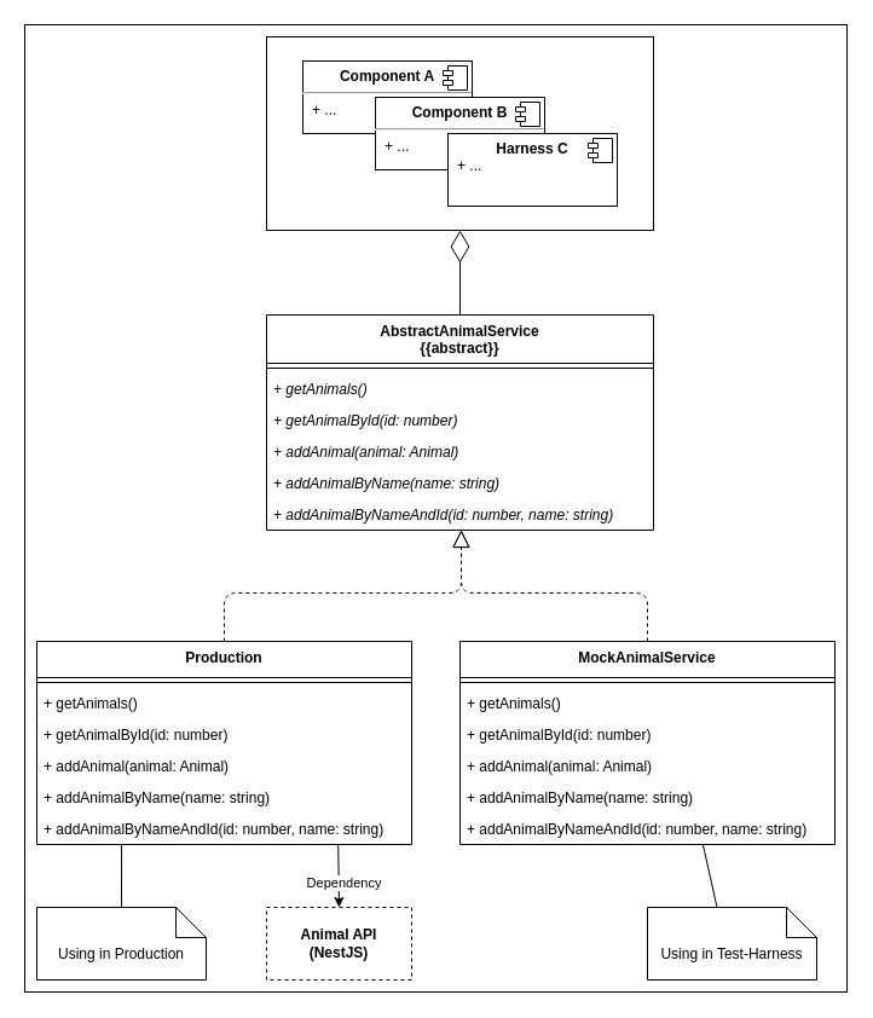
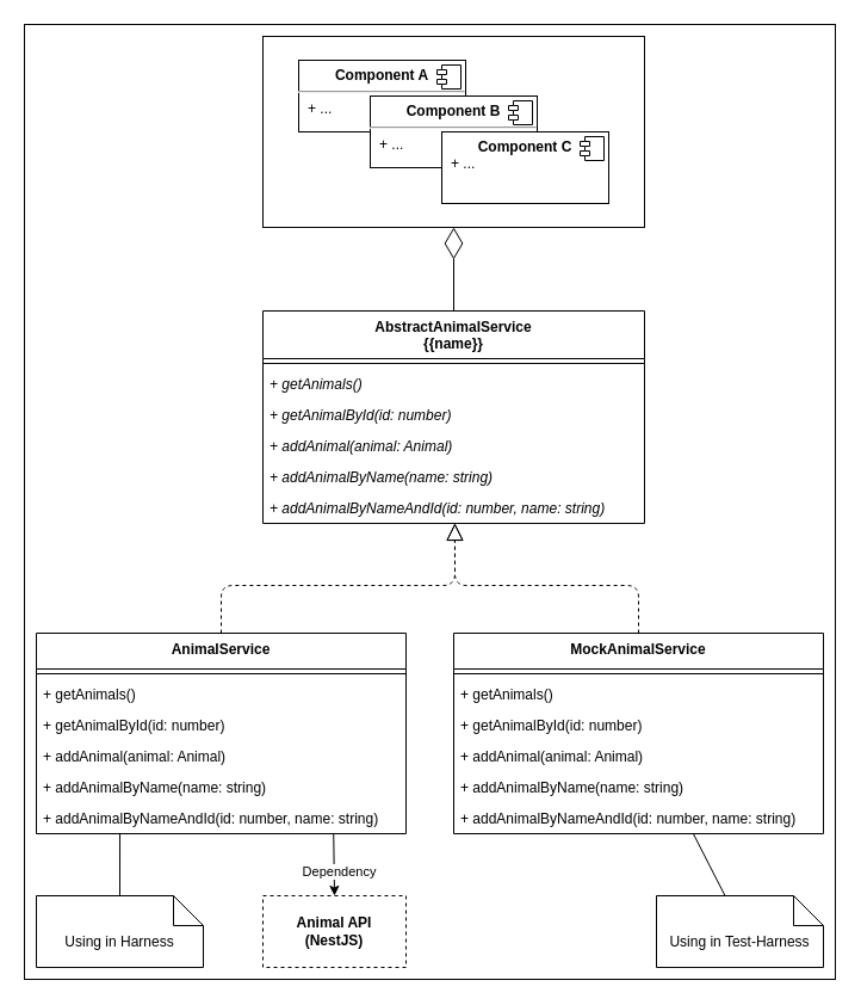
  <mxCell id="0" />
  <mxCell id="1" parent="0" />
  <mxCell id="2" value="" style="rounded=0;whiteSpace=wrap;html=1;" parent="1" vertex="1"><mxGeometry y="20" width="680" height="800" as="geometry" x="20" /></mxCell>
  <mxCell id="3" value="" style="rounded=0;whiteSpace=wrap;html=1;" vertex="1" parent="1"><mxGeometry x="220" y="30" width="320" height="160" as="geometry" /></mxCell>
- <mxCell id="4" value="AbstractAnimalService&#10;{{abstract}}" style="swimlane;fontStyle=1;align=center;verticalAlign=top;childLayout=stackLayout;horizontal=1;startSize=40;horizontalStack=0;resizeParent=1;resizeParentMax=0;resizeLast=0;collapsible=1;marginBottom=0;" parent="1" vertex="1"><mxGeometry x="220" y="260" width="320" height="178" as="geometry" /></mxCell>
+ <mxCell id="4" value="AbstractAnimalService&#10;{{name}}" style="swimlane;fontStyle=1;align=center;verticalAlign=top;childLayout=stackLayout;horizontal=1;startSize=40;horizontalStack=0;resizeParent=1;resizeParentMax=0;resizeLast=0;collapsible=1;marginBottom=0;" parent="1" vertex="1"><mxGeometry x="220" y="260" width="320" height="178" as="geometry" /></mxCell>
  <mxCell id="5" value="" style="line;strokeWidth=1;fillColor=none;align=left;verticalAlign=middle;spacingTop=-1;spacingLeft=3;spacingRight=3;rotatable=0;labelPosition=right;points=[];portConstraint=eastwest;" parent="4" vertex="1"><mxGeometry y="40" width="320" height="8" as="geometry" /></mxCell>
  <mxCell id="6" value="+ getAnimals()" style="text;strokeColor=none;fillColor=none;align=left;verticalAlign=top;spacingLeft=4;spacingRight=4;overflow=hidden;rotatable=0;points=[[0,0.5],[1,0.5]];portConstraint=eastwest;fontStyle=2" parent="4" vertex="1"><mxGeometry y="48" width="320" height="26" as="geometry" /></mxCell>
  <mxCell id="7" value="+ getAnimalById(id: number)" style="text;strokeColor=none;fillColor=none;align=left;verticalAlign=top;spacingLeft=4;spacingRight=4;overflow=hidden;rotatable=0;points=[[0,0.5],[1,0.5]];portConstraint=eastwest;fontStyle=2" parent="4" vertex="1"><mxGeometry y="74" width="320" height="26" as="geometry" /></mxCell>
  <mxCell id="8" value="+ addAnimal(animal: Animal)" style="text;strokeColor=none;fillColor=none;align=left;verticalAlign=top;spacingLeft=4;spacingRight=4;overflow=hidden;rotatable=0;points=[[0,0.5],[1,0.5]];portConstraint=eastwest;fontStyle=2" parent="4" vertex="1"><mxGeometry y="100" width="320" height="26" as="geometry" /></mxCell>
  <mxCell id="9" value="+ addAnimalByName(name: string)" style="text;strokeColor=none;fillColor=none;align=left;verticalAlign=top;spacingLeft=4;spacingRight=4;overflow=hidden;rotatable=0;points=[[0,0.5],[1,0.5]];portConstraint=eastwest;fontStyle=2" parent="4" vertex="1"><mxGeometry y="126" width="320" height="26" as="geometry" /></mxCell>
  <mxCell id="10" value="+ addAnimalByNameAndId(id: number, name: string)" style="text;strokeColor=none;fillColor=none;align=left;verticalAlign=top;spacingLeft=4;spacingRight=4;overflow=hidden;rotatable=0;points=[[0,0.5],[1,0.5]];portConstraint=eastwest;fontStyle=2" parent="4" vertex="1"><mxGeometry y="152" width="320" height="26" as="geometry" /></mxCell>
- <mxCell id="11" value="Production" style="swimlane;fontStyle=1;align=center;verticalAlign=top;childLayout=stackLayout;horizontal=1;startSize=30;horizontalStack=0;resizeParent=1;resizeParentMax=0;resizeLast=0;collapsible=1;marginBottom=0;" parent="1" vertex="1"><mxGeometry x="30" y="530" width="310" height="168" as="geometry" /></mxCell>
+ <mxCell id="11" value="AnimalService" style="swimlane;fontStyle=1;align=center;verticalAlign=top;childLayout=stackLayout;horizontal=1;startSize=30;horizontalStack=0;resizeParent=1;resizeParentMax=0;resizeLast=0;collapsible=1;marginBottom=0;" parent="1" vertex="1"><mxGeometry x="30" y="530" width="310" height="168" as="geometry" /></mxCell>
  <mxCell id="12" value="" style="line;strokeWidth=1;fillColor=none;align=left;verticalAlign=middle;spacingTop=-1;spacingLeft=3;spacingRight=3;rotatable=0;labelPosition=right;points=[];portConstraint=eastwest;" parent="11" vertex="1"><mxGeometry y="30" width="310" height="8" as="geometry" /></mxCell>
  <mxCell id="13" value="+ getAnimals()" style="text;strokeColor=none;fillColor=none;align=left;verticalAlign=top;spacingLeft=4;spacingRight=4;overflow=hidden;rotatable=0;points=[[0,0.5],[1,0.5]];portConstraint=eastwest;" parent="11" vertex="1"><mxGeometry y="38" width="310" height="26" as="geometry" /></mxCell>
  <mxCell id="14" value="+ getAnimalById(id: number)" style="text;strokeColor=none;fillColor=none;align=left;verticalAlign=top;spacingLeft=4;spacingRight=4;overflow=hidden;rotatable=0;points=[[0,0.5],[1,0.5]];portConstraint=eastwest;" parent="11" vertex="1"><mxGeometry y="64" width="310" height="26" as="geometry" /></mxCell>
  <mxCell id="15" value="+ addAnimal(animal: Animal)" style="text;strokeColor=none;fillColor=none;align=left;verticalAlign=top;spacingLeft=4;spacingRight=4;overflow=hidden;rotatable=0;points=[[0,0.5],[1,0.5]];portConstraint=eastwest;" parent="11" vertex="1"><mxGeometry y="90" width="310" height="26" as="geometry" /></mxCell>
  <mxCell id="16" value="+ addAnimalByName(name: string)" style="text;strokeColor=none;fillColor=none;align=left;verticalAlign=top;spacingLeft=4;spacingRight=4;overflow=hidden;rotatable=0;points=[[0,0.5],[1,0.5]];portConstraint=eastwest;" parent="11" vertex="1"><mxGeometry y="116" width="310" height="26" as="geometry" /></mxCell>
  <mxCell id="17" value="+ addAnimalByNameAndId(id: number, name: string)" style="text;strokeColor=none;fillColor=none;align=left;verticalAlign=top;spacingLeft=4;spacingRight=4;overflow=hidden;rotatable=0;points=[[0,0.5],[1,0.5]];portConstraint=eastwest;" parent="11" vertex="1"><mxGeometry y="142" width="310" height="26" as="geometry" /></mxCell>
  <mxCell id="18" value="MockAnimalService" style="swimlane;fontStyle=1;align=center;verticalAlign=top;childLayout=stackLayout;horizontal=1;startSize=30;horizontalStack=0;resizeParent=1;resizeParentMax=0;resizeLast=0;collapsible=1;marginBottom=0;" parent="1" vertex="1"><mxGeometry x="380" y="530" width="310" height="168" as="geometry" /></mxCell>
  <mxCell id="19" value="" style="line;strokeWidth=1;fillColor=none;align=left;verticalAlign=middle;spacingTop=-1;spacingLeft=3;spacingRight=3;rotatable=0;labelPosition=right;points=[];portConstraint=eastwest;" parent="18" vertex="1"><mxGeometry y="30" width="310" height="8" as="geometry" /></mxCell>
  <mxCell id="20" value="+ getAnimals()" style="text;strokeColor=none;fillColor=none;align=left;verticalAlign=top;spacingLeft=4;spacingRight=4;overflow=hidden;rotatable=0;points=[[0,0.5],[1,0.5]];portConstraint=eastwest;" parent="18" vertex="1"><mxGeometry y="38" width="310" height="26" as="geometry" /></mxCell>
  <mxCell id="21" value="+ getAnimalById(id: number)" style="text;strokeColor=none;fillColor=none;align=left;verticalAlign=top;spacingLeft=4;spacingRight=4;overflow=hidden;rotatable=0;points=[[0,0.5],[1,0.5]];portConstraint=eastwest;" parent="18" vertex="1"><mxGeometry y="64" width="310" height="26" as="geometry" /></mxCell>
  <mxCell id="22" value="+ addAnimal(animal: Animal)" style="text;strokeColor=none;fillColor=none;align=left;verticalAlign=top;spacingLeft=4;spacingRight=4;overflow=hidden;rotatable=0;points=[[0,0.5],[1,0.5]];portConstraint=eastwest;" parent="18" vertex="1"><mxGeometry y="90" width="310" height="26" as="geometry" /></mxCell>
  <mxCell id="23" value="+ addAnimalByName(name: string)" style="text;strokeColor=none;fillColor=none;align=left;verticalAlign=top;spacingLeft=4;spacingRight=4;overflow=hidden;rotatable=0;points=[[0,0.5],[1,0.5]];portConstraint=eastwest;" parent="18" vertex="1"><mxGeometry y="116" width="310" height="26" as="geometry" /></mxCell>
  <mxCell id="24" value="+ addAnimalByNameAndId(id: number, name: string)" style="text;strokeColor=none;fillColor=none;align=left;verticalAlign=top;spacingLeft=4;spacingRight=4;overflow=hidden;rotatable=0;points=[[0,0.5],[1,0.5]];portConstraint=eastwest;" parent="18" vertex="1"><mxGeometry y="142" width="310" height="26" as="geometry" /></mxCell>
  <mxCell id="25" value="" style="endArrow=classic;html=1;exitX=0.804;exitY=1.002;exitDx=0;exitDy=0;entryX=0.5;entryY=0;entryDx=0;entryDy=0;exitPerimeter=0;" parent="1" source="17" target="27" edge="1"><mxGeometry width="50" height="50" relative="1" as="geometry"><mxPoint x="-90" y="510" as="sourcePoint" /><mxPoint x="-40" y="460" as="targetPoint" /></mxGeometry></mxCell>
  <mxCell id="26" value="Dependency" style="edgeLabel;html=1;align=center;verticalAlign=middle;resizable=0;points=[];" parent="25" vertex="1" connectable="0"><mxGeometry x="0.23" y="4" relative="1" as="geometry"><mxPoint as="offset" /></mxGeometry></mxCell>
  <mxCell id="27" value="Animal API&lt;br&gt;(NestJS)" style="rounded=0;whiteSpace=wrap;html=1;fontStyle=1;dashed=1;" parent="1" vertex="1"><mxGeometry x="220" y="750" width="120" height="60" as="geometry" /></mxCell>
- <mxCell id="28" value="Using in Test-Harness" style="shape=note2;boundedLbl=1;whiteSpace=wrap;html=1;size=25;verticalAlign=top;align=center;" vertex="1" parent="1"><mxGeometry x="535" y="750" width="140" height="60" as="geometry" /></mxCell>
- <mxCell id="29" value="Using in Production" style="shape=note2;boundedLbl=1;whiteSpace=wrap;html=1;size=25;verticalAlign=top;align=center;" vertex="1" parent="1"><mxGeometry x="30" y="750" width="140" height="60" as="geometry" /></mxCell>
+ <mxCell id="28" value="Using in Test-Harness" style="shape=note2;boundedLbl=1;whiteSpace=wrap;html=1;size=25;verticalAlign=top;align=center;" vertex="1" parent="1"><mxGeometry x="550" y="750" width="140" height="60" as="geometry" /></mxCell>
+ <mxCell id="29" value="Using in Harness" style="shape=note2;boundedLbl=1;whiteSpace=wrap;html=1;size=25;verticalAlign=top;align=center;" vertex="1" parent="1"><mxGeometry x="30" y="750" width="140" height="60" as="geometry" /></mxCell>
  <mxCell id="30" value="" style="endArrow=none;html=1;entryX=0.226;entryY=1.002;entryDx=0;entryDy=0;entryPerimeter=0;exitX=0.5;exitY=0;exitDx=0;exitDy=0;exitPerimeter=0;" edge="1" parent="1" source="29" target="17"><mxGeometry width="50" height="50" relative="1" as="geometry"><mxPoint x="-90" y="920" as="sourcePoint" /><mxPoint x="-40" y="870" as="targetPoint" /></mxGeometry></mxCell>
  <mxCell id="31" value="" style="endArrow=none;html=1;entryX=0.648;entryY=1;entryDx=0;entryDy=0;entryPerimeter=0;exitX=0;exitY=0;exitDx=57.5;exitDy=0;exitPerimeter=0;" edge="1" parent="1" source="28" target="24"><mxGeometry width="50" height="50" relative="1" as="geometry"><mxPoint x="570" y="1160" as="sourcePoint" /><mxPoint x="620" y="1110" as="targetPoint" /></mxGeometry></mxCell>
  <mxCell id="32" value="" style="endArrow=block;dashed=1;endFill=0;endSize=12;html=1;entryX=0.503;entryY=1;entryDx=0;entryDy=0;entryPerimeter=0;exitX=0.5;exitY=0;exitDx=0;exitDy=0;" edge="1" parent="1" source="11" target="10"><mxGeometry width="160" relative="1" as="geometry"><mxPoint x="-310" y="740" as="sourcePoint" /><mxPoint x="-150" y="740" as="targetPoint" /><Array as="points"><mxPoint x="185" y="490" /><mxPoint x="381" y="490" /></Array></mxGeometry></mxCell>
  <mxCell id="33" value="" style="endArrow=block;dashed=1;endFill=0;endSize=12;html=1;exitX=0.5;exitY=0;exitDx=0;exitDy=0;entryX=0.503;entryY=0.995;entryDx=0;entryDy=0;entryPerimeter=0;" edge="1" parent="1" source="18" target="10"><mxGeometry width="160" relative="1" as="geometry"><mxPoint x="-370" y="740" as="sourcePoint" /><mxPoint x="380" y="440" as="targetPoint" /><Array as="points"><mxPoint x="535" y="490" /><mxPoint x="381" y="490" /></Array></mxGeometry></mxCell>
  <mxCell id="34" value="&lt;p style=&quot;margin: 0px ; margin-top: 6px ; text-align: center&quot;&gt;&lt;b&gt;Component A&lt;/b&gt;&lt;/p&gt;&lt;hr&gt;&lt;p style=&quot;margin: 0px ; margin-left: 8px&quot;&gt;+ ...&lt;/p&gt;" style="align=left;overflow=fill;html=1;dropTarget=0;" vertex="1" parent="1"><mxGeometry x="250" y="50" width="140" height="60" as="geometry" /></mxCell>
  <mxCell id="35" value="" style="shape=component;jettyWidth=8;jettyHeight=4;" vertex="1" parent="34"><mxGeometry x="1" width="20" height="20" relative="1" as="geometry"><mxPoint x="-24" y="4" as="offset" /></mxGeometry></mxCell>
  <mxCell id="36" value="&lt;p style=&quot;margin: 0px ; margin-top: 6px ; text-align: center&quot;&gt;&lt;b&gt;Component B&lt;/b&gt;&lt;/p&gt;&lt;hr&gt;&lt;p style=&quot;margin: 0px ; margin-left: 8px&quot;&gt;+ ...&lt;/p&gt;" style="align=left;overflow=fill;html=1;dropTarget=0;" vertex="1" parent="1"><mxGeometry x="310" y="80" width="140" height="60" as="geometry" /></mxCell>
  <mxCell id="37" value="" style="shape=component;jettyWidth=8;jettyHeight=4;" vertex="1" parent="36"><mxGeometry x="1" width="20" height="20" relative="1" as="geometry"><mxPoint x="-24" y="4" as="offset" /></mxGeometry></mxCell>
- <mxCell id="38" value="&lt;p style=&quot;margin: 0px ; margin-top: 6px ; text-align: center&quot;&gt;&lt;b&gt;Harness C&lt;/b&gt;&lt;/p&gt;&lt;p style=&quot;margin: 0px ; margin-left: 8px&quot;&gt;+ ...&lt;/p&gt;" style="align=left;overflow=fill;html=1;dropTarget=0;" vertex="1" parent="1"><mxGeometry x="370" y="110" width="140" height="60" as="geometry" /></mxCell>
+ <mxCell id="38" value="&lt;p style=&quot;margin: 0px ; margin-top: 6px ; text-align: center&quot;&gt;&lt;b&gt;Component C&lt;/b&gt;&lt;/p&gt;&lt;p style=&quot;margin: 0px ; margin-left: 8px&quot;&gt;+ ...&lt;/p&gt;" style="align=left;overflow=fill;html=1;dropTarget=0;" vertex="1" parent="1"><mxGeometry x="370" y="110" width="140" height="60" as="geometry" /></mxCell>
  <mxCell id="39" value="" style="shape=component;jettyWidth=8;jettyHeight=4;" vertex="1" parent="38"><mxGeometry x="1" width="20" height="20" relative="1" as="geometry"><mxPoint x="-24" y="4" as="offset" /></mxGeometry></mxCell>
  <mxCell id="40" value="" style="endArrow=diamondThin;endFill=0;endSize=24;html=1;entryX=0.5;entryY=1;entryDx=0;entryDy=0;exitX=0.5;exitY=0;exitDx=0;exitDy=0;" edge="1" parent="1" source="4" target="3"><mxGeometry width="160" relative="1" as="geometry"><mxPoint x="60" y="200" as="sourcePoint" /><mxPoint x="220" y="200" as="targetPoint" /></mxGeometry></mxCell>
